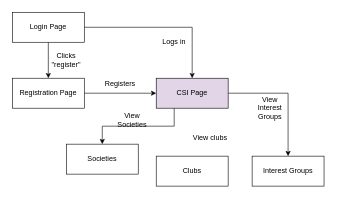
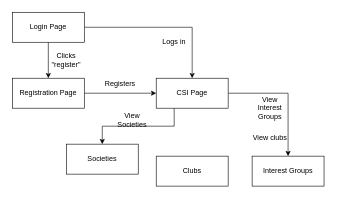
  <mxCell id="0" />
  <mxCell id="1" parent="0" />
  <mxCell id="2" style="edgeStyle=orthogonalEdgeStyle;rounded=0;orthogonalLoop=1;jettySize=auto;html=1;exitX=0.5;exitY=1;exitDx=0;exitDy=0;" edge="1" parent="1" source="4" target="6"><mxGeometry relative="1" as="geometry" /></mxCell>
  <mxCell id="3" style="edgeStyle=orthogonalEdgeStyle;rounded=0;orthogonalLoop=1;jettySize=auto;html=1;exitX=1;exitY=0.5;exitDx=0;exitDy=0;fontSize=12;" edge="1" parent="1" source="4" target="9"><mxGeometry relative="1" as="geometry" /></mxCell>
  <mxCell id="4" value="Login Page" style="rounded=0;whiteSpace=wrap;html=1;" vertex="1" parent="1"><mxGeometry x="20" y="20" width="120" height="50" as="geometry" /></mxCell>
  <mxCell id="5" style="edgeStyle=orthogonalEdgeStyle;rounded=0;orthogonalLoop=1;jettySize=auto;html=1;exitX=1;exitY=0.5;exitDx=0;exitDy=0;entryX=0;entryY=0.5;entryDx=0;entryDy=0;fontSize=12;" edge="1" parent="1" source="6" target="9"><mxGeometry relative="1" as="geometry" /></mxCell>
  <mxCell id="6" value="Registration Page" style="rounded=0;whiteSpace=wrap;html=1;" vertex="1" parent="1"><mxGeometry x="20" y="130" width="120" height="50" as="geometry" /></mxCell>
  <mxCell id="7" style="edgeStyle=orthogonalEdgeStyle;rounded=0;orthogonalLoop=1;jettySize=auto;html=1;exitX=0.25;exitY=1;exitDx=0;exitDy=0;entryX=0.5;entryY=0;entryDx=0;entryDy=0;fontSize=12;" edge="1" parent="1" source="9" target="15"><mxGeometry relative="1" as="geometry" /></mxCell>
  <mxCell id="8" style="edgeStyle=orthogonalEdgeStyle;rounded=0;orthogonalLoop=1;jettySize=auto;html=1;exitX=1;exitY=0.5;exitDx=0;exitDy=0;entryX=0.5;entryY=0;entryDx=0;entryDy=0;fontSize=12;" edge="1" parent="1" source="9" target="17"><mxGeometry relative="1" as="geometry" /></mxCell>
- <mxCell id="9" value="CSI Page" style="rounded=0;whiteSpace=wrap;html=1;fillColor=#e1d5e7;" vertex="1" parent="1"><mxGeometry x="260" y="130" width="120" height="50" as="geometry" /></mxCell>
+ <mxCell id="9" value="CSI Page" style="rounded=0;whiteSpace=wrap;html=1;" vertex="1" parent="1"><mxGeometry x="260" y="130" width="120" height="50" as="geometry" /></mxCell>
  <mxCell id="10" value="Clicks &quot;register&quot;" style="text;html=1;strokeColor=none;fillColor=none;align=center;verticalAlign=middle;whiteSpace=wrap;rounded=0;fontSize=12;" vertex="1" parent="1"><mxGeometry x="80" y="80" width="60" height="40" as="geometry" /></mxCell>
  <mxCell id="11" value="Logs in" style="text;html=1;strokeColor=none;fillColor=none;align=center;verticalAlign=middle;whiteSpace=wrap;rounded=0;fontSize=12;" vertex="1" parent="1"><mxGeometry x="260" y="50" width="60" height="40" as="geometry" /></mxCell>
  <mxCell id="12" value="Registers" style="text;html=1;strokeColor=none;fillColor=none;align=center;verticalAlign=middle;whiteSpace=wrap;rounded=0;fontSize=12;" vertex="1" parent="1"><mxGeometry x="170" y="120" width="60" height="40" as="geometry" /></mxCell>
  <mxCell id="13" value="Clubs" style="rounded=0;whiteSpace=wrap;html=1;" vertex="1" parent="1"><mxGeometry x="260" y="260" width="120" height="50" as="geometry" /></mxCell>
- <mxCell id="14" value="View clubs" style="text;html=1;strokeColor=none;fillColor=none;align=center;verticalAlign=middle;whiteSpace=wrap;rounded=0;fontSize=12;" vertex="1" parent="1"><mxGeometry x="320" y="210" width="60" height="40" as="geometry" /></mxCell>
+ <mxCell id="14" value="View clubs" style="text;html=1;strokeColor=none;fillColor=none;align=center;verticalAlign=middle;whiteSpace=wrap;rounded=0;fontSize=12;" vertex="1" parent="1"><mxGeometry x="420" y="210" width="60" height="40" as="geometry" /></mxCell>
  <mxCell id="15" value="Societies" style="rounded=0;whiteSpace=wrap;html=1;" vertex="1" parent="1"><mxGeometry x="110" y="240" width="120" height="50" as="geometry" /></mxCell>
  <mxCell id="16" value="View Societies" style="text;html=1;strokeColor=none;fillColor=none;align=center;verticalAlign=middle;whiteSpace=wrap;rounded=0;fontSize=12;" vertex="1" parent="1"><mxGeometry x="190" y="180" width="60" height="40" as="geometry" /></mxCell>
  <mxCell id="17" value="Interest Groups" style="rounded=0;whiteSpace=wrap;html=1;" vertex="1" parent="1"><mxGeometry x="420" y="260" width="120" height="50" as="geometry" /></mxCell>
  <mxCell id="18" value="View Interest Groups" style="text;html=1;strokeColor=none;fillColor=none;align=center;verticalAlign=middle;whiteSpace=wrap;rounded=0;fontSize=12;" vertex="1" parent="1"><mxGeometry x="420" y="160" width="60" height="40" as="geometry" /></mxCell>
